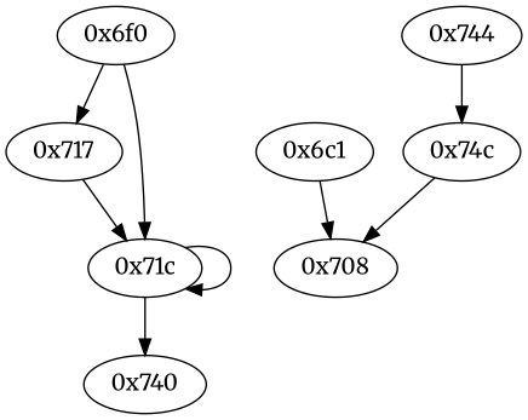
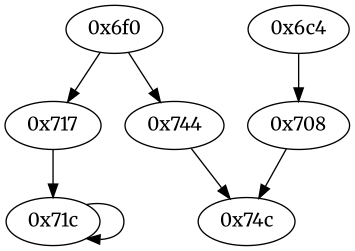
  digraph {
    fontname=Merriweather
    node [fontname=Merriweather]
    edge [fontname=Merriweather]
    n1 [label="0x717" opcode="[u'mov', u'mov', u'mov']"]
    "0x71c" [opcode="[u'add', u'umull', u'asr', u'cmp', u'mla', u'mov', u'mla', u'mov', u'b']"]
-   "0x740" [opcode="[u'b']"]
-   "0x6c4" [opcode="[u'push', u'add', u'sub', u'mov', u'ldr', u'mov', u'cmp', u'ldr', u'ldr', u'str', u'b']" label="0x6c1"]
+   "0x6c4" [opcode="[u'push', u'add', u'sub', u'mov', u'ldr', u'mov', u'cmp', u'ldr', u'ldr', u'str', u'b']"]
    n5 [label="0x708" opcode="[u'ldr', u'ldr', u'ldr', u'ldr', u'sub', u'mov', u'sub', u'pop']"]
    "0x6f0" [opcode="[u'mov', u'bl', u'bl', u'ldr', u'mov', u'ldrb', u'cmp', u'b']"]
    "0x744" [opcode="[u'mov', u'mov']"]
    "0x74c" [opcode="[u'ldr', u'add', u'bl']"]
    n1 -> "0x71c"
    "0x71c" -> "0x71c"
-   "0x71c" -> "0x740"
    "0x6c4" -> n5
    "0x6f0" -> n1
-   "0x6f0" -> "0x71c"
+   "0x6f0" -> "0x744"
    "0x744" -> "0x74c"
-   "0x74c" -> n5
+   n5 -> "0x74c"
  }
